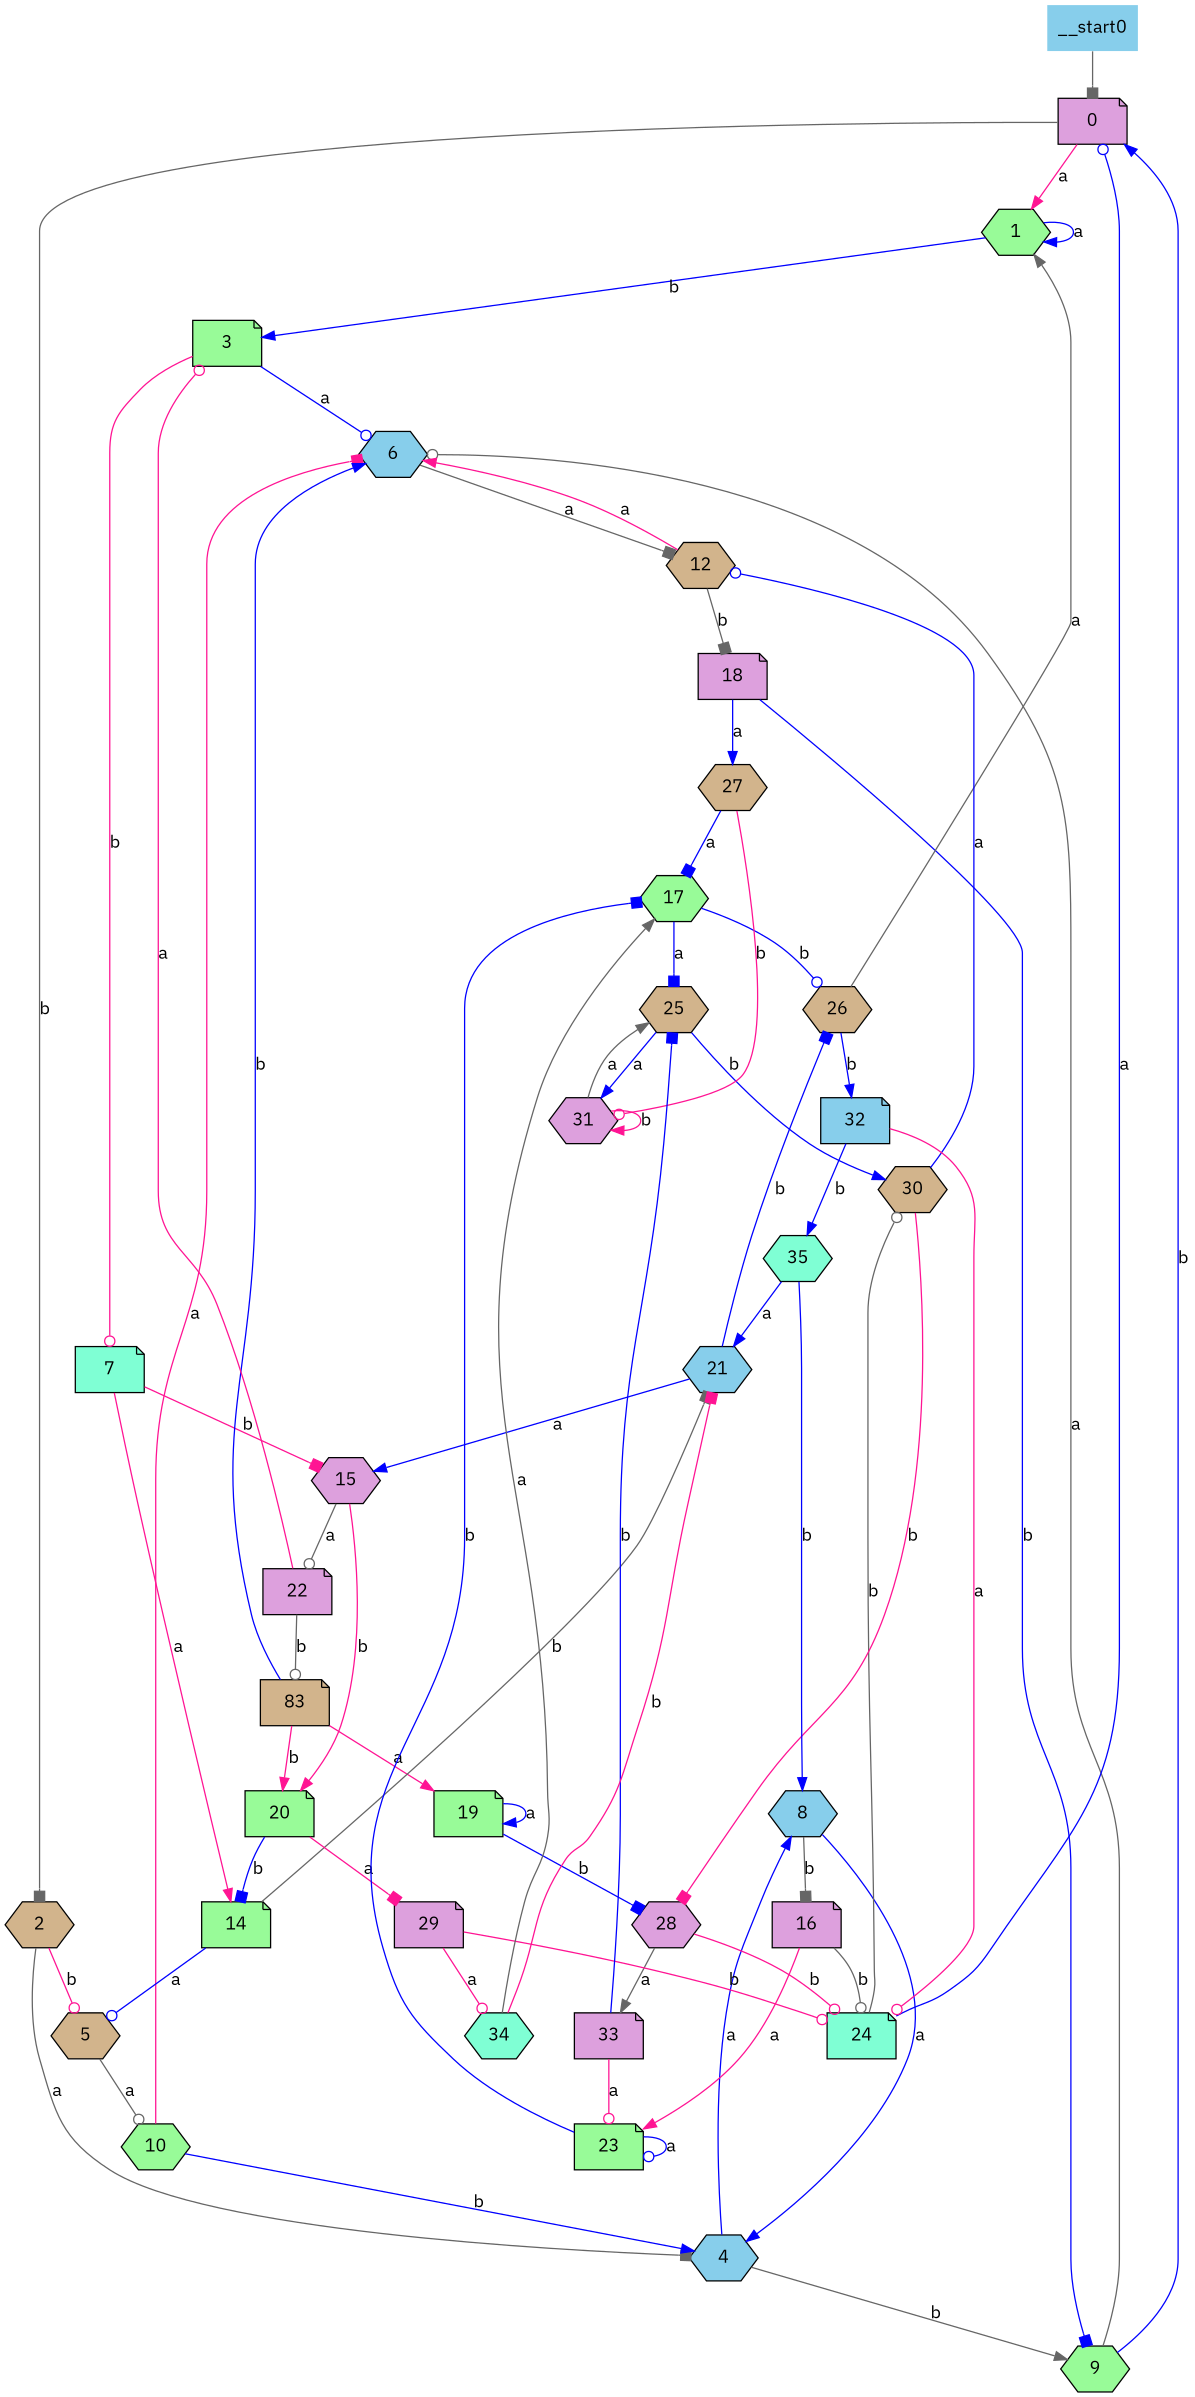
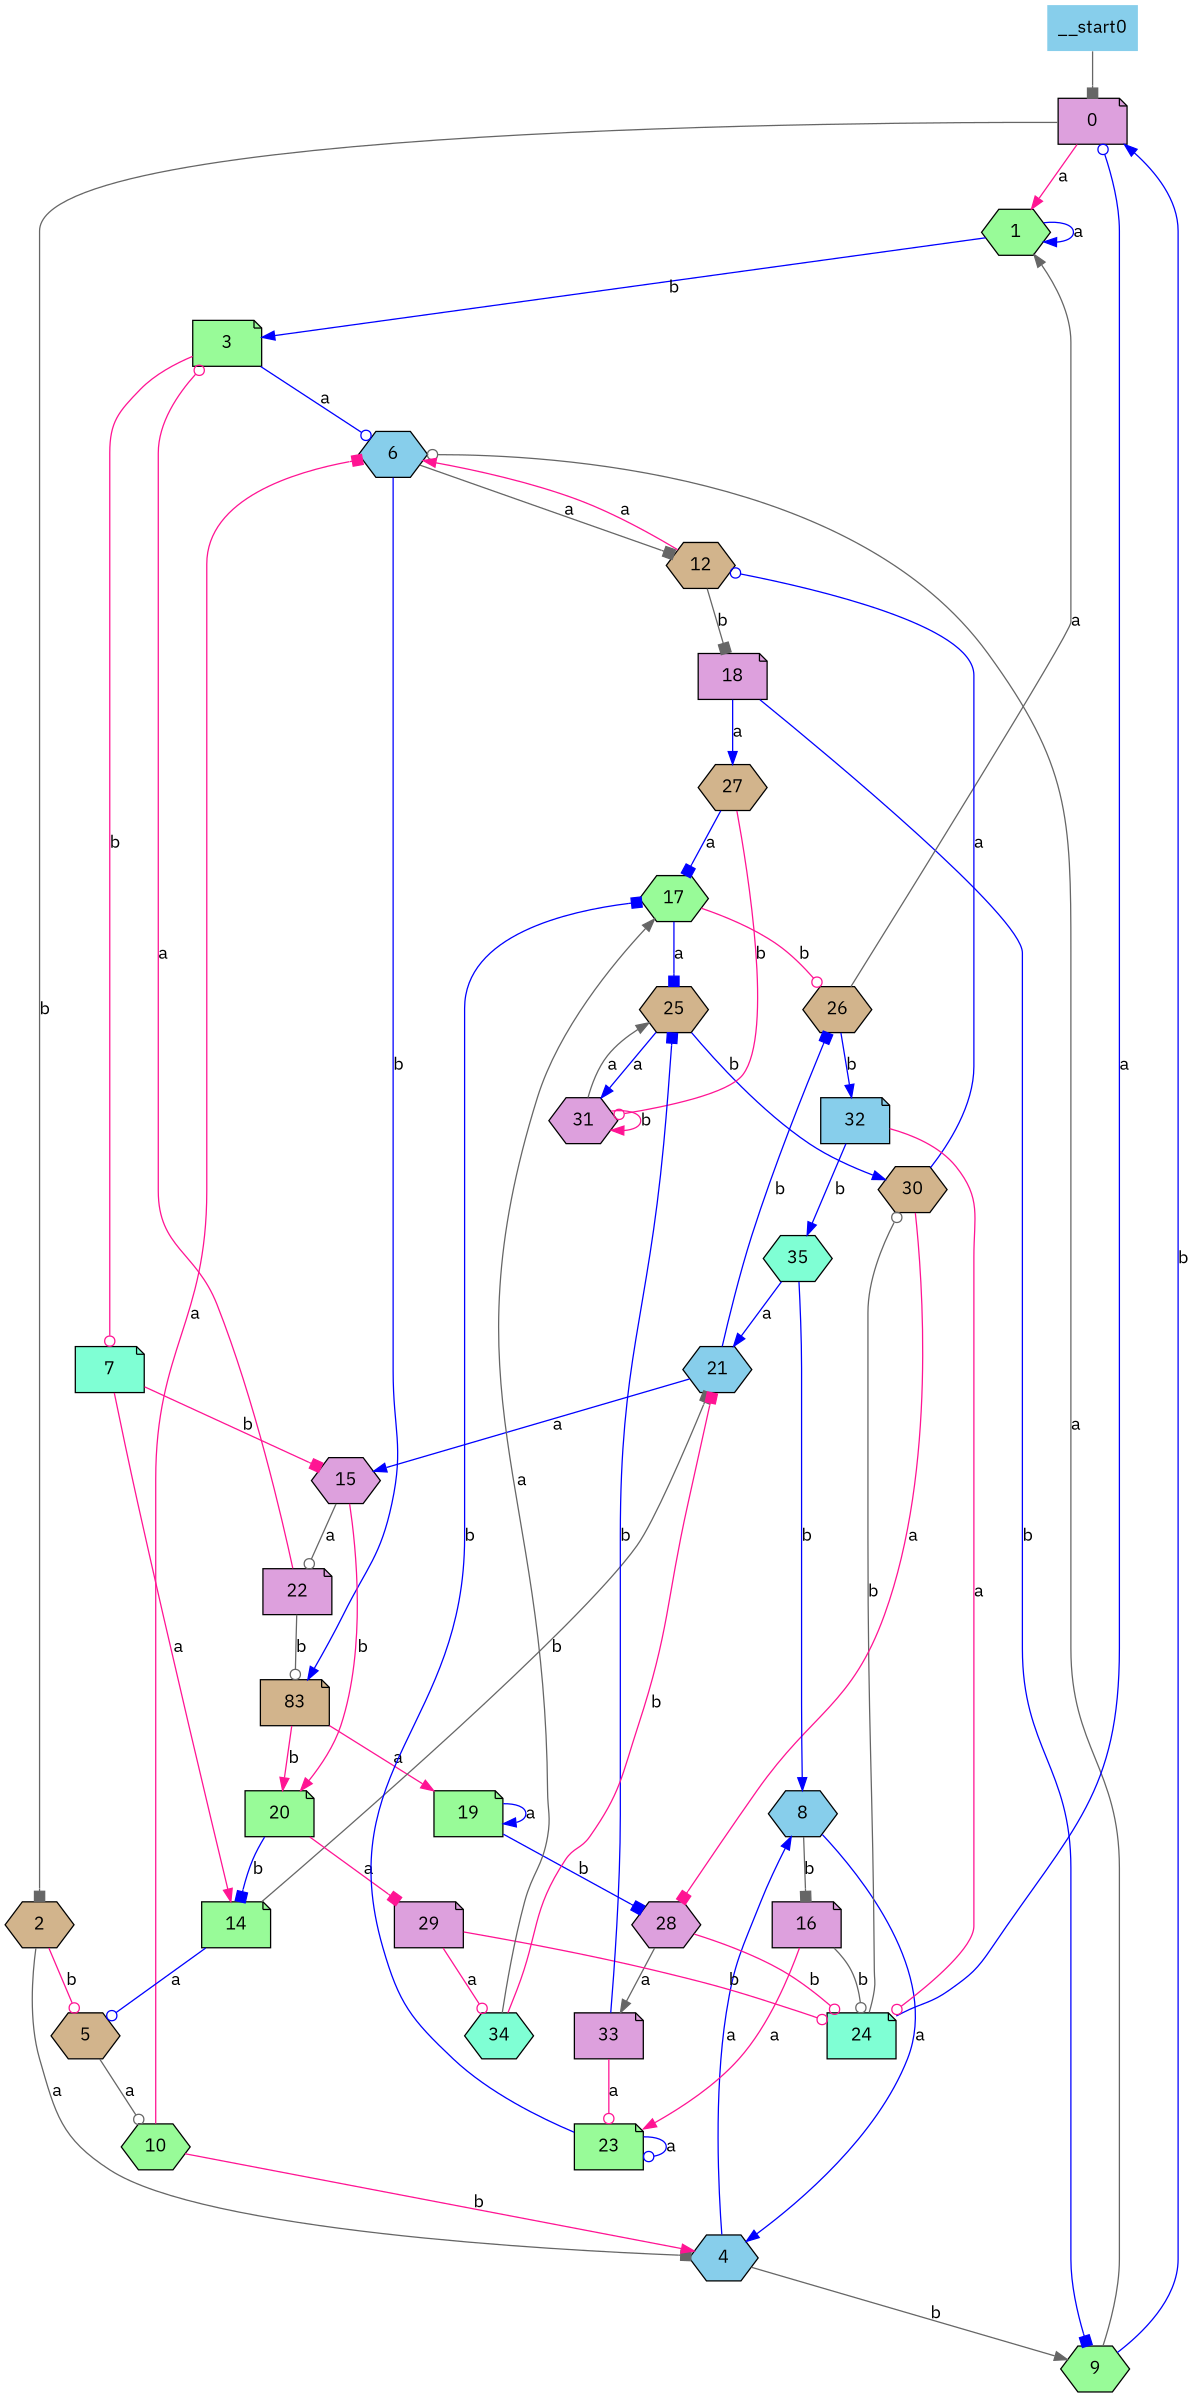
  digraph {
    fontname="IBM Plex Sans"
    node [fillcolor=plum fontname="IBM Plex Sans" shape=hexagon style=filled]
    edge [arrowhead=normal color=blue fontname="IBM Plex Sans"]
    __start0 [fillcolor=skyblue shape=none]
    0 [shape=note]
    1 [fillcolor=palegreen]
    2 [fillcolor=tan]
    3 [fillcolor=palegreen shape=note]
    4 [fillcolor=skyblue]
    5 [fillcolor=tan]
    6 [fillcolor=skyblue]
    7 [fillcolor=aquamarine shape=note]
    8 [fillcolor=skyblue]
    9 [fillcolor=palegreen]
    10 [fillcolor=palegreen]
    12 [fillcolor=tan]
    n14 [fillcolor=tan label=83 shape=note]
    14 [fillcolor=palegreen shape=note]
    15
    16 [shape=note]
    18 [shape=note]
    19 [fillcolor=palegreen shape=note]
    20 [fillcolor=palegreen shape=note]
    21 [fillcolor=skyblue]
    22 [shape=note]
    23 [fillcolor=palegreen shape=note]
    24 [fillcolor=aquamarine shape=note]
    17 [fillcolor=palegreen]
    25 [fillcolor=tan]
    26 [fillcolor=tan]
    27 [fillcolor=tan]
    28
    29 [shape=note]
    30 [fillcolor=tan]
    31
    32 [fillcolor=skyblue shape=note]
    33 [shape=note]
    34 [fillcolor=aquamarine]
    35 [fillcolor=aquamarine]
    __start0 -> 0 [arrowhead=box color=gray40]
    0 -> 1 [color=deeppink label=a]
    0 -> 2 [arrowhead=box color=gray40 label=b]
    1 -> 1 [label=a]
    1 -> 3 [label=b]
    2 -> 4 [arrowhead=box color=gray40 label=a]
    2 -> 5 [arrowhead=odot color=deeppink label=b]
    3 -> 6 [arrowhead=odot label=a]
    3 -> 7 [arrowhead=odot color=deeppink label=b]
    4 -> 8 [label=a]
    4 -> 9 [color=gray40 label=b]
    5 -> 10 [arrowhead=odot color=gray40 label=a]
    6 -> 12 [arrowhead=box color=gray40 label=a]
-   n14 -> 6 [label=b]
+   6 -> n14 [label=b]
    7 -> 14 [color=deeppink label=a]
    7 -> 15 [arrowhead=box color=deeppink label=b]
    8 -> 4 [label=a]
    8 -> 16 [arrowhead=box color=gray40 label=b]
    9 -> 0 [label=b]
    9 -> 6 [arrowhead=odot color=gray40 label=a]
-   10 -> 4 [label=b]
+   10 -> 4 [color=deeppink label=b]
    10 -> 6 [arrowhead=box color=deeppink label=a]
    12 -> 6 [color=deeppink label=a]
    12 -> 18 [arrowhead=box color=gray40 label=b]
    n14 -> 19 [color=deeppink label=a]
    n14 -> 20 [color=deeppink label=b]
    14 -> 5 [arrowhead=odot label=a]
    14 -> 21 [arrowhead=box color=gray40 label=b]
    15 -> 20 [color=deeppink label=b]
    15 -> 22 [arrowhead=odot color=gray40 label=a]
    16 -> 23 [color=deeppink label=a]
    16 -> 24 [arrowhead=odot color=gray40 label=b]
    18 -> 9 [arrowhead=box label=b]
    18 -> 27 [label=a]
    19 -> 19 [label=a]
    19 -> 28 [arrowhead=box label=b]
    20 -> 14 [arrowhead=box label=b]
    20 -> 29 [arrowhead=box color=deeppink label=a]
    21 -> 15 [label=a]
    21 -> 26 [arrowhead=box label=b]
    22 -> 3 [arrowhead=odot color=deeppink label=a]
    22 -> n14 [arrowhead=odot color=gray40 label=b]
    23 -> 23 [arrowhead=odot label=a]
    23 -> 17 [arrowhead=box label=b]
    24 -> 0 [arrowhead=odot label=a]
    24 -> 30 [arrowhead=odot color=gray40 label=b]
    17 -> 25 [arrowhead=box label=a]
-   17 -> 26 [arrowhead=odot label=b]
+   17 -> 26 [arrowhead=odot color=deeppink label=b]
    25 -> 30 [label=b]
    25 -> 31 [label=a]
    26 -> 1 [color=gray40 label=a]
    26 -> 32 [label=b]
    27 -> 17 [arrowhead=box label=a]
    27 -> 31 [arrowhead=odot color=deeppink label=b]
    28 -> 24 [arrowhead=odot color=deeppink label=b]
    28 -> 33 [color=gray40 label=a]
    29 -> 24 [arrowhead=odot color=deeppink label=b]
    29 -> 34 [arrowhead=odot color=deeppink label=a]
    30 -> 12 [arrowhead=odot label=a]
-   30 -> 28 [arrowhead=box color=deeppink label=b]
+   30 -> 28 [arrowhead=box color=deeppink label=a]
    31 -> 25 [color=gray40 label=a]
    31 -> 31 [color=deeppink label=b]
    32 -> 24 [arrowhead=odot color=deeppink label=a]
    32 -> 35 [label=b]
    33 -> 23 [arrowhead=odot color=deeppink label=a]
    33 -> 25 [arrowhead=box label=b]
    34 -> 21 [arrowhead=box color=deeppink label=b]
    34 -> 17 [color=gray40 label=a]
    35 -> 8 [label=b]
    35 -> 21 [label=a]
  }
